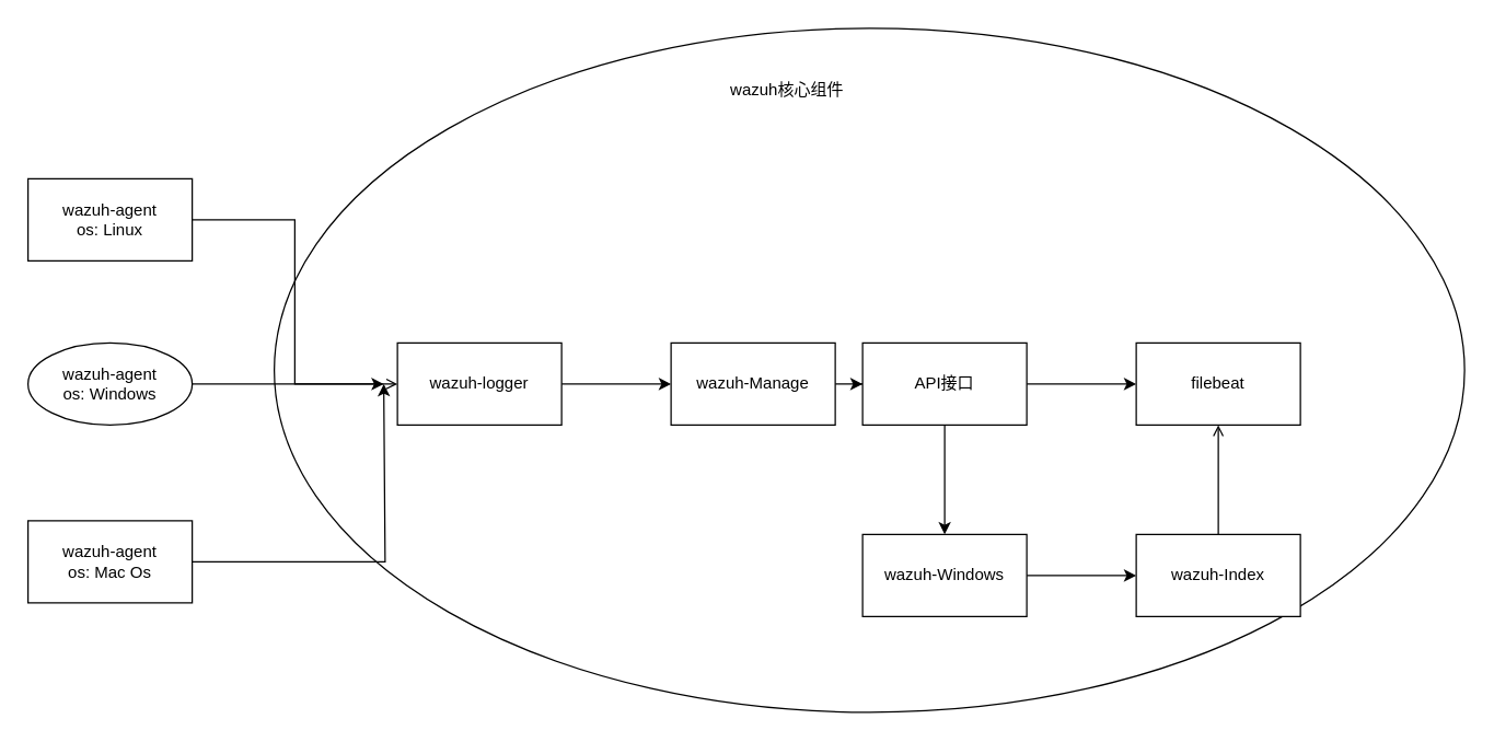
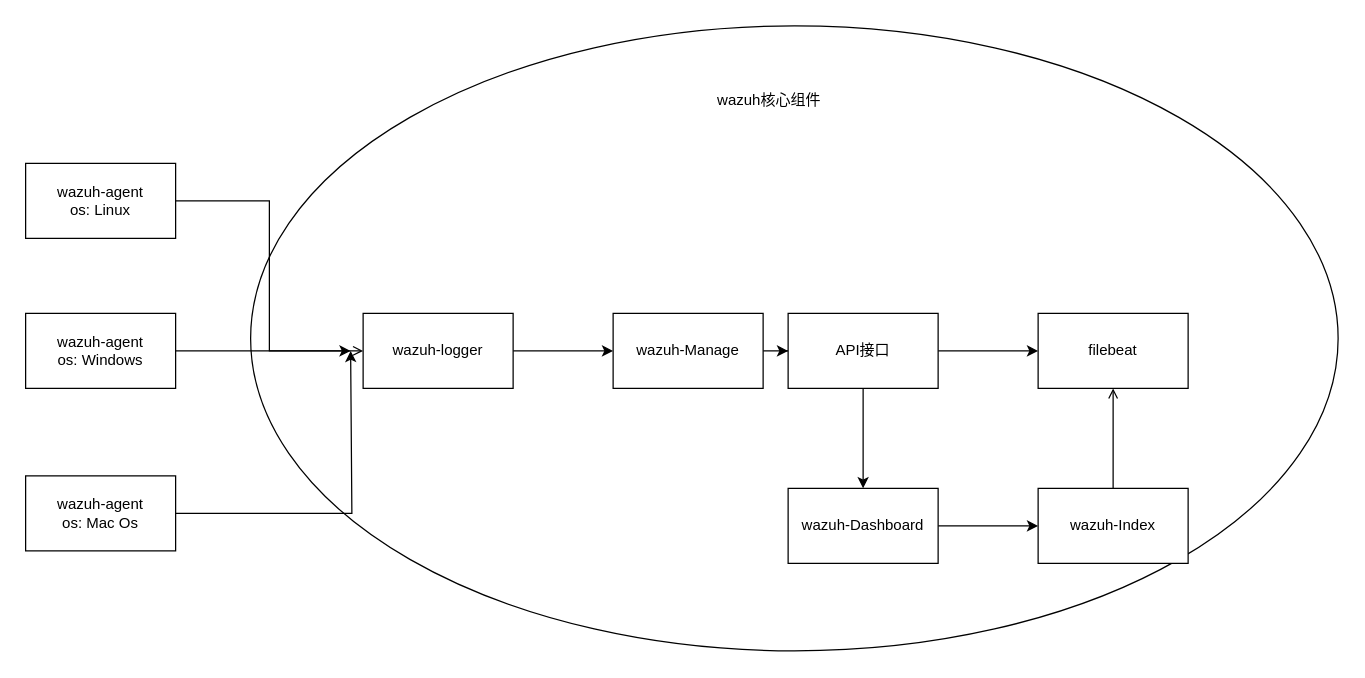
  <mxCell id="0" />
  <mxCell id="1" parent="0" />
  <mxCell id="2" value="" style="ellipse;whiteSpace=wrap;html=1;" vertex="1" parent="1"><mxGeometry x="200" y="20" width="870" height="500" as="geometry" /></mxCell>
  <mxCell id="3" style="edgeStyle=orthogonalEdgeStyle;rounded=0;orthogonalLoop=1;jettySize=auto;html=1;entryX=0;entryY=0.5;entryDx=0;entryDy=0;endArrow=open;" edge="1" parent="1" source="4" target="10"><mxGeometry relative="1" as="geometry" /></mxCell>
  <mxCell id="4" value="wazuh-agent&lt;div&gt;os: Linux&lt;/div&gt;" style="rounded=0;whiteSpace=wrap;html=1;" vertex="1" parent="1"><mxGeometry x="20" y="130" width="120" height="60" as="geometry" /></mxCell>
  <mxCell id="5" style="edgeStyle=orthogonalEdgeStyle;rounded=0;orthogonalLoop=1;jettySize=auto;html=1;" edge="1" parent="1" source="6"><mxGeometry relative="1" as="geometry"><mxPoint x="280" y="280" as="targetPoint" /></mxGeometry></mxCell>
- <mxCell id="6" value="&lt;div&gt;wazuh-agent&lt;/div&gt;os: Windows" style="ellipse;whiteSpace=wrap;html=1;" vertex="1" parent="1"><mxGeometry x="20" y="250" width="120" height="60" as="geometry" /></mxCell>
+ <mxCell id="6" value="&lt;div&gt;wazuh-agent&lt;/div&gt;os: Windows" style="rounded=0;whiteSpace=wrap;html=1;" vertex="1" parent="1"><mxGeometry x="20" y="250" width="120" height="60" as="geometry" /></mxCell>
  <mxCell id="7" style="edgeStyle=orthogonalEdgeStyle;rounded=0;orthogonalLoop=1;jettySize=auto;html=1;" edge="1" parent="1" source="8"><mxGeometry relative="1" as="geometry"><mxPoint x="280" y="280" as="targetPoint" /><Array as="points"><mxPoint x="281" y="410" /><mxPoint x="281" y="280" /></Array></mxGeometry></mxCell>
  <mxCell id="8" value="wazuh-agent&lt;div&gt;os: Mac Os&lt;/div&gt;" style="rounded=0;whiteSpace=wrap;html=1;" vertex="1" parent="1"><mxGeometry x="20" y="380" width="120" height="60" as="geometry" /></mxCell>
  <mxCell id="9" value="" style="edgeStyle=orthogonalEdgeStyle;rounded=0;orthogonalLoop=1;jettySize=auto;html=1;" edge="1" parent="1" source="10" target="12"><mxGeometry relative="1" as="geometry" /></mxCell>
  <mxCell id="10" value="wazuh-logger" style="rounded=0;whiteSpace=wrap;html=1;" vertex="1" parent="1"><mxGeometry x="290" y="250" width="120" height="60" as="geometry" /></mxCell>
  <mxCell id="11" value="" style="edgeStyle=orthogonalEdgeStyle;rounded=0;orthogonalLoop=1;jettySize=auto;html=1;" edge="1" parent="1" source="12" target="15"><mxGeometry relative="1" as="geometry" /></mxCell>
  <mxCell id="12" value="wazuh-Manage" style="rounded=0;whiteSpace=wrap;html=1;" vertex="1" parent="1"><mxGeometry x="490" y="250" width="120" height="60" as="geometry" /></mxCell>
  <mxCell id="13" value="" style="edgeStyle=orthogonalEdgeStyle;rounded=0;orthogonalLoop=1;jettySize=auto;html=1;" edge="1" parent="1" source="15" target="17"><mxGeometry relative="1" as="geometry" /></mxCell>
  <mxCell id="14" style="edgeStyle=orthogonalEdgeStyle;rounded=0;orthogonalLoop=1;jettySize=auto;html=1;entryX=0;entryY=0.5;entryDx=0;entryDy=0;" edge="1" parent="1" source="15" target="20"><mxGeometry relative="1" as="geometry" /></mxCell>
  <mxCell id="15" value="API接口" style="rounded=0;whiteSpace=wrap;html=1;" vertex="1" parent="1"><mxGeometry x="630" y="250" width="120" height="60" as="geometry" /></mxCell>
  <mxCell id="16" value="" style="edgeStyle=orthogonalEdgeStyle;rounded=0;orthogonalLoop=1;jettySize=auto;html=1;" edge="1" parent="1" source="17" target="19"><mxGeometry relative="1" as="geometry" /></mxCell>
- <mxCell id="17" value="wazuh-Windows" style="rounded=0;whiteSpace=wrap;html=1;" vertex="1" parent="1"><mxGeometry x="630" y="390" width="120" height="60" as="geometry" /></mxCell>
+ <mxCell id="17" value="wazuh-Dashboard" style="rounded=0;whiteSpace=wrap;html=1;" vertex="1" parent="1"><mxGeometry x="630" y="390" width="120" height="60" as="geometry" /></mxCell>
  <mxCell id="18" value="" style="edgeStyle=orthogonalEdgeStyle;rounded=0;orthogonalLoop=1;jettySize=auto;html=1;endArrow=open;" edge="1" parent="1" source="19" target="20"><mxGeometry relative="1" as="geometry" /></mxCell>
  <mxCell id="19" value="wazuh-Index" style="whiteSpace=wrap;html=1;rounded=0;" vertex="1" parent="1"><mxGeometry x="830" y="390" width="120" height="60" as="geometry" /></mxCell>
  <mxCell id="20" value="filebeat" style="whiteSpace=wrap;html=1;rounded=0;" vertex="1" parent="1"><mxGeometry x="830" y="250" width="120" height="60" as="geometry" /></mxCell>
- <mxCell id="21" value="wazuh核心组件" style="text;html=1;align=center;verticalAlign=middle;whiteSpace=wrap;rounded=0;" vertex="1" parent="1"><mxGeometry x="490" y="45" width="170" height="40" as="geometry" /></mxCell>
+ <mxCell id="21" value="wazuh核心组件" style="text;html=1;align=center;verticalAlign=middle;whiteSpace=wrap;rounded=0;" vertex="1" parent="1"><mxGeometry x="530" y="60" width="170" height="40" as="geometry" /></mxCell>
